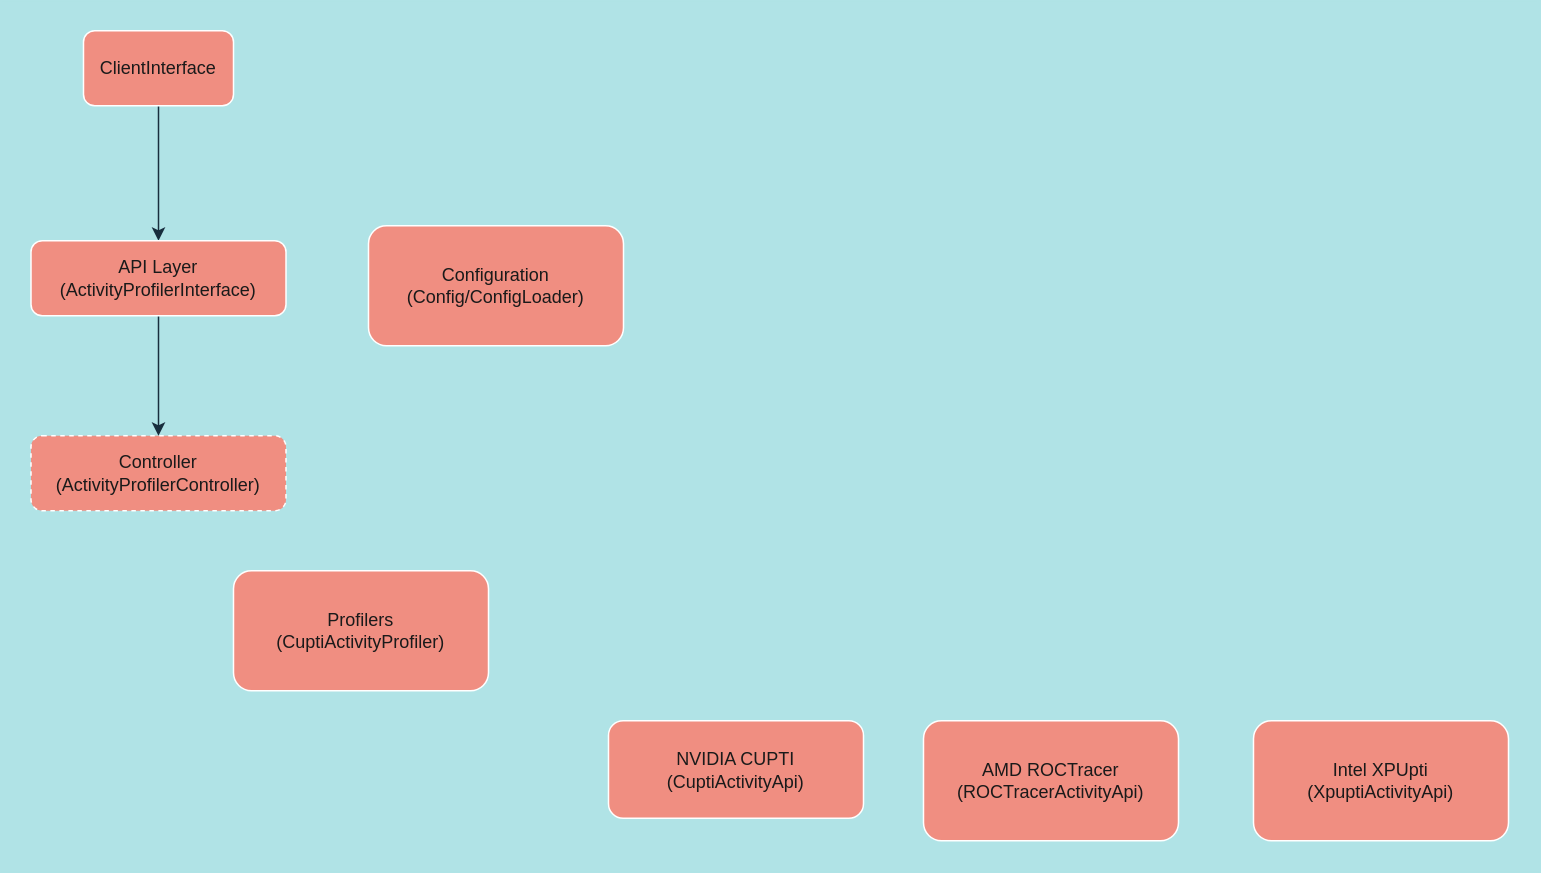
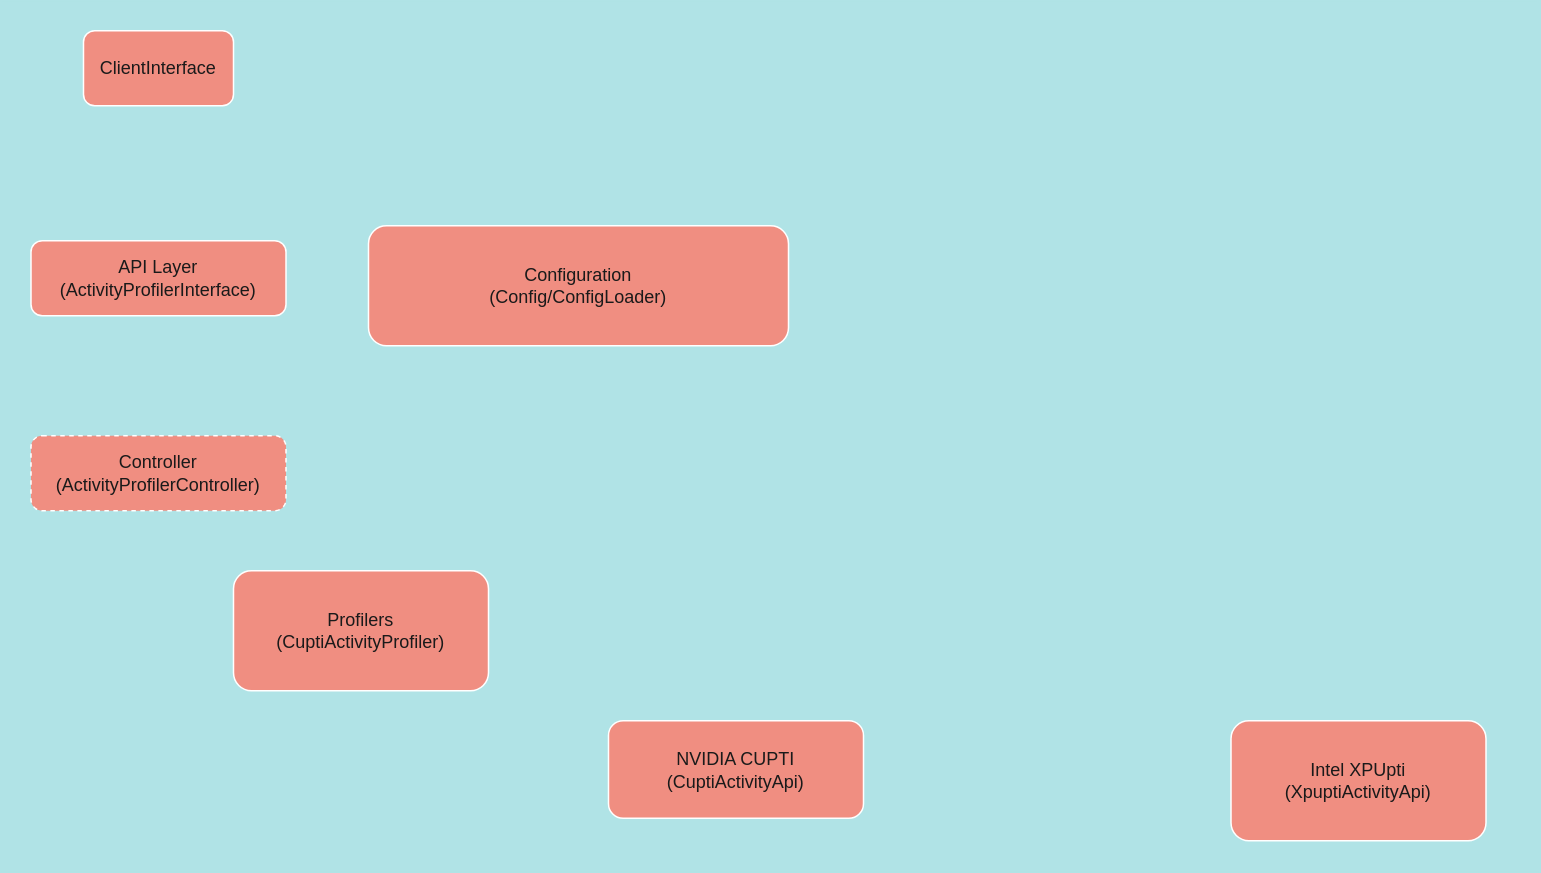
  <mxCell id="0" />
  <mxCell id="1" parent="0" />
- <mxCell id="2" value="" style="edgeStyle=orthogonalEdgeStyle;rounded=0;orthogonalLoop=1;jettySize=auto;html=1;strokeColor=#182E3E;fontColor=#1A1A1A;" edge="1" parent="1" source="3" target="5"><mxGeometry relative="1" as="geometry" /></mxCell>
  <mxCell id="3" value="ClientInterface" style="rounded=1;whiteSpace=wrap;html=1;fillColor=#F08E81;strokeColor=#FFFFFF;fontColor=#1A1A1A;" vertex="1" parent="1"><mxGeometry x="55" y="20" width="100" height="50" as="geometry" /></mxCell>
- <mxCell id="4" value="" style="edgeStyle=orthogonalEdgeStyle;rounded=0;orthogonalLoop=1;jettySize=auto;html=1;strokeColor=#182E3E;fontColor=#1A1A1A;" edge="1" parent="1" source="5" target="6"><mxGeometry relative="1" as="geometry" /></mxCell>
  <mxCell id="5" value="API Layer&lt;br&gt;(ActivityProfilerInterface)" style="rounded=1;whiteSpace=wrap;html=1;fillColor=#F08E81;strokeColor=#FFFFFF;fontColor=#1A1A1A;" vertex="1" parent="1"><mxGeometry x="20" y="160" width="170" height="50" as="geometry" /></mxCell>
  <mxCell id="6" value="Controller&lt;br&gt;(ActivityProfilerController)" style="rounded=1;whiteSpace=wrap;html=1;fillColor=#F08E81;strokeColor=#FFFFFF;fontColor=#1A1A1A;dashed=1;" vertex="1" parent="1"><mxGeometry x="20" y="290" width="170" height="50" as="geometry" /></mxCell>
- <mxCell id="7" value="Configuration&lt;br&gt;(Config/ConfigLoader)" style="rounded=1;whiteSpace=wrap;html=1;fillColor=#F08E81;strokeColor=#FFFFFF;fontColor=#1A1A1A;" vertex="1" parent="1"><mxGeometry x="245" y="150" width="170" height="80" as="geometry" /></mxCell>
+ <mxCell id="7" value="Configuration&lt;br&gt;(Config/ConfigLoader)" style="rounded=1;whiteSpace=wrap;html=1;fillColor=#F08E81;strokeColor=#FFFFFF;fontColor=#1A1A1A;" vertex="1" parent="1"><mxGeometry x="245" y="150" width="280" height="80" as="geometry" /></mxCell>
  <mxCell id="8" value="Profilers&lt;br&gt;(CuptiActivityProfiler)" style="rounded=1;whiteSpace=wrap;html=1;fillColor=#F08E81;strokeColor=#FFFFFF;fontColor=#1A1A1A;" vertex="1" parent="1"><mxGeometry x="155" y="380" width="170" height="80" as="geometry" /></mxCell>
  <mxCell id="9" value="NVIDIA CUPTI&lt;br&gt;(CuptiActivityApi)" style="rounded=1;whiteSpace=wrap;html=1;fillColor=#F08E81;strokeColor=#FFFFFF;fontColor=#1A1A1A;" vertex="1" parent="1"><mxGeometry x="405" y="480" width="170" height="65" as="geometry" /></mxCell>
- <mxCell id="10" value="AMD ROCTracer&lt;br&gt;(ROCTracerActivityApi)" style="rounded=1;whiteSpace=wrap;html=1;fillColor=#F08E81;strokeColor=#FFFFFF;fontColor=#1A1A1A;" vertex="1" parent="1"><mxGeometry x="615" y="480" width="170" height="80" as="geometry" /></mxCell>
- <mxCell id="11" value="Intel XPUpti&lt;br&gt;(XpuptiActivityApi)" style="rounded=1;whiteSpace=wrap;html=1;fillColor=#F08E81;strokeColor=#FFFFFF;fontColor=#1A1A1A;" vertex="1" parent="1"><mxGeometry x="835" y="480" width="170" height="80" as="geometry" /></mxCell>
+ <mxCell id="11" value="Intel XPUpti&lt;br&gt;(XpuptiActivityApi)" style="rounded=1;whiteSpace=wrap;html=1;fillColor=#F08E81;strokeColor=#FFFFFF;fontColor=#1A1A1A;" vertex="1" parent="1"><mxGeometry x="820" y="480" width="170" height="80" as="geometry" /></mxCell>
